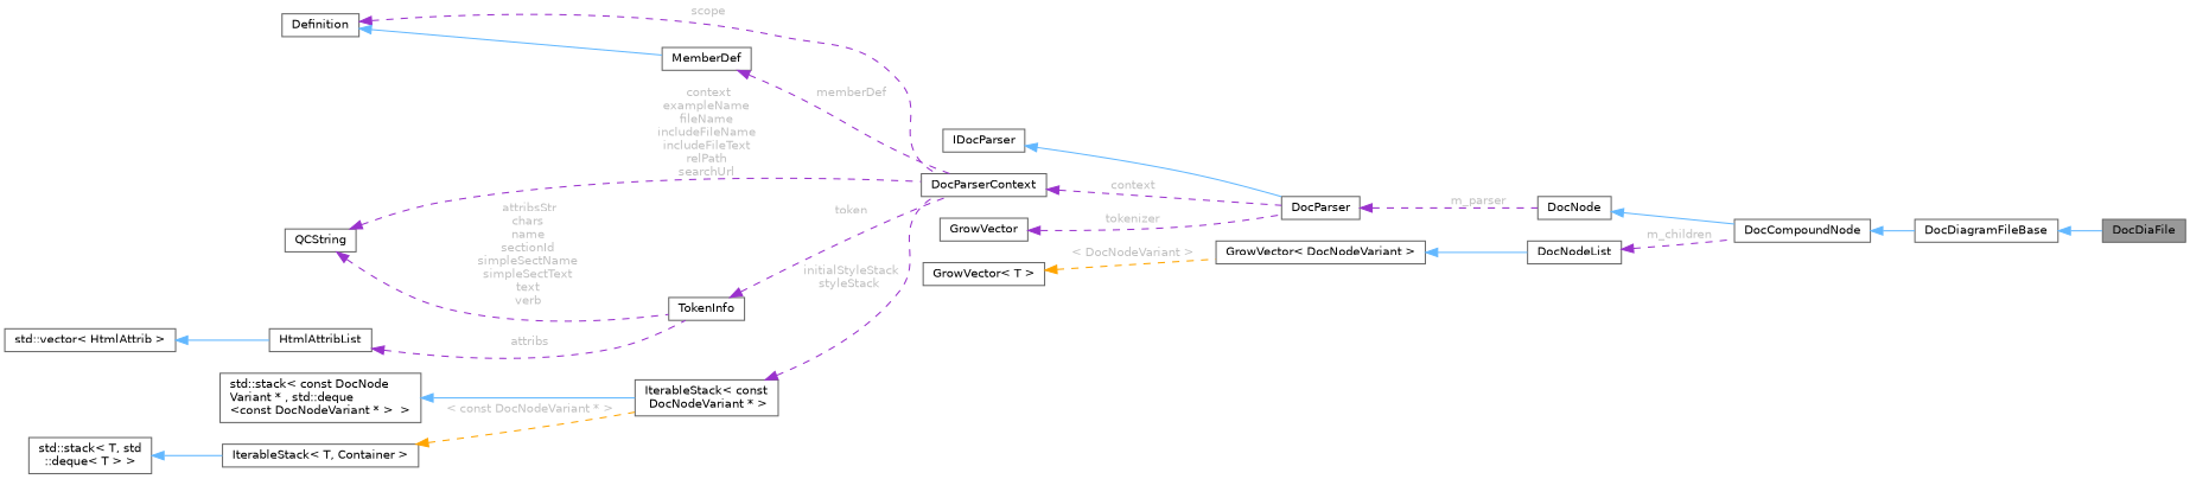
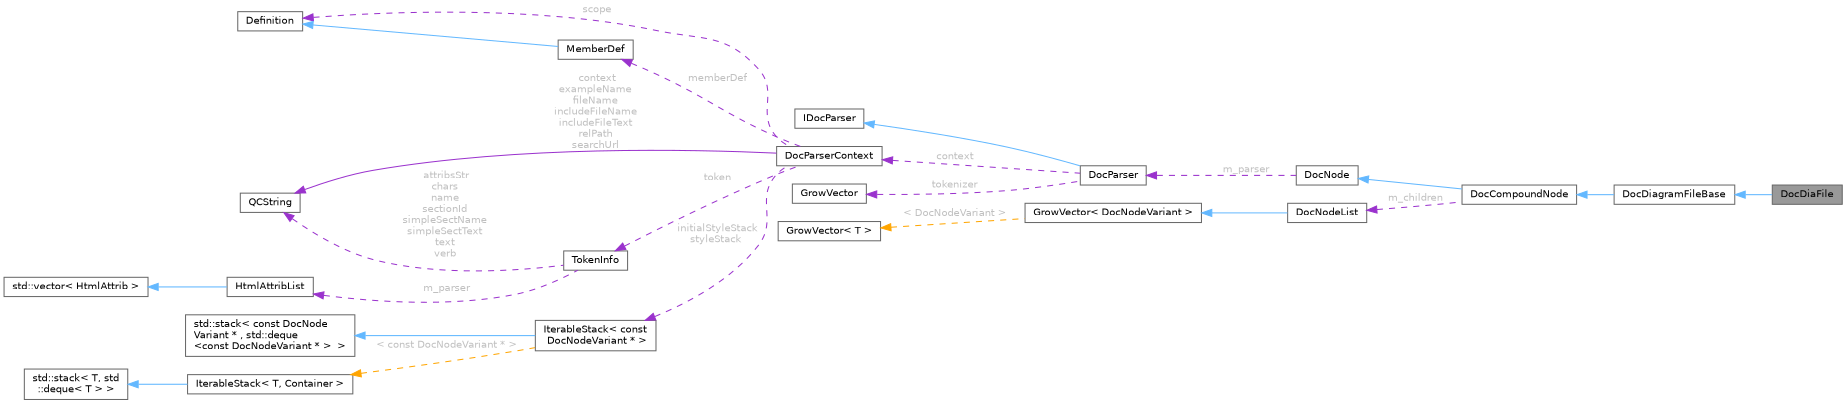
  digraph {
    rankdir=LR
    node [color=gray40 fillcolor=white fontname=Helvetica fontsize=10 shape=box style=filled]
    edge [color=darkorchid3 dir=back fontname=Helvetica fontsize=10 labelfontname=Helvetica labelfontsize=10 style=dashed fontcolor=grey]
    n1 [fillcolor=grey60 fontcolor=black height=0.2 label=DocDiaFile width=0.4]
    n2 [height=0.2 label=DocDiagramFileBase width=0.4]
    n3 [height=0.2 label=DocCompoundNode width=0.4]
    n4 [height=0.2 label=DocNode width=0.4]
    n5 [height=0.2 label=DocParser width=0.4]
    n6 [height=0.2 label=IDocParser width=0.4]
    n7 [height=0.2 label=DocParserContext width=0.4]
    n8 [height=0.2 label=Definition width=0.4]
    n9 [height=0.2 label=MemberDef width=0.4]
    n10 [height=0.2 label=QCString width=0.4]
    n11 [height=0.2 label=TokenInfo width=0.4]
    n12 [height=0.2 label="IterableStack\< const\l DocNodeVariant * \>" width=0.4]
    n13 [height=0.2 label="std::stack\< const DocNode\lVariant * , std::deque\l\<const DocNodeVariant * \>  \>" width=0.4]
    n14 [height=0.2 label="IterableStack\< T, Container \>" width=0.4]
    n15 [height=0.2 label="std::stack\< T, std\l::deque\< T \> \>" width=0.4]
    n16 [height=0.2 label=HtmlAttribList width=0.4]
    n17 [height=0.2 label="std::vector\< HtmlAttrib \>" width=0.4]
    n18 [height=0.2 label=GrowVector width=0.4]
    n19 [height=0.2 label=DocNodeList width=0.4]
    n20 [height=0.2 label="GrowVector\< DocNodeVariant \>" width=0.4]
    n21 [height=0.2 label="GrowVector\< T \>" width=0.4]
    n2 -> n1 [color=steelblue1 style=solid fontcolor=""]
    n3 -> n2 [color=steelblue1 style=solid fontcolor=""]
    n4 -> n3 [color=steelblue1 style=solid fontcolor=""]
    n5 -> n4 [label=" m_parser"]
    n6 -> n5 [color=steelblue1 style=solid fontcolor=""]
    n7 -> n5 [label=" context"]
    n8 -> n7 [label=" scope"]
    n8 -> n9 [color=steelblue1 style=solid fontcolor=""]
    n9 -> n7 [label=" memberDef"]
-   n10 -> n7 [label=" context\nexampleName\nfileName\nincludeFileName\nincludeFileText\nrelPath\nsearchUrl"]
+   n10 -> n7 [label=" context\nexampleName\nfileName\nincludeFileName\nincludeFileText\nrelPath\nsearchUrl" style=solid]
    n10 -> n11 [label=" attribsStr\nchars\nname\nsectionId\nsimpleSectName\nsimpleSectText\ntext\nverb"]
    n11 -> n7 [label=" token"]
    n12 -> n7 [label=" initialStyleStack\nstyleStack"]
    n13 -> n12 [color=steelblue1 style=solid fontcolor=""]
    n14 -> n12 [color=orange label=" \< const DocNodeVariant * \>"]
    n15 -> n14 [color=steelblue1 style=solid fontcolor=""]
-   n16 -> n11 [label=" attribs"]
+   n16 -> n11 [label=" m_parser"]
    n17 -> n16 [color=steelblue1 style=solid fontcolor=""]
    n18 -> n5 [label=" tokenizer"]
    n19 -> n3 [label=" m_children"]
    n20 -> n19 [color=steelblue1 style=solid fontcolor=""]
    n21 -> n20 [color=orange label=" \< DocNodeVariant \>"]
  }
